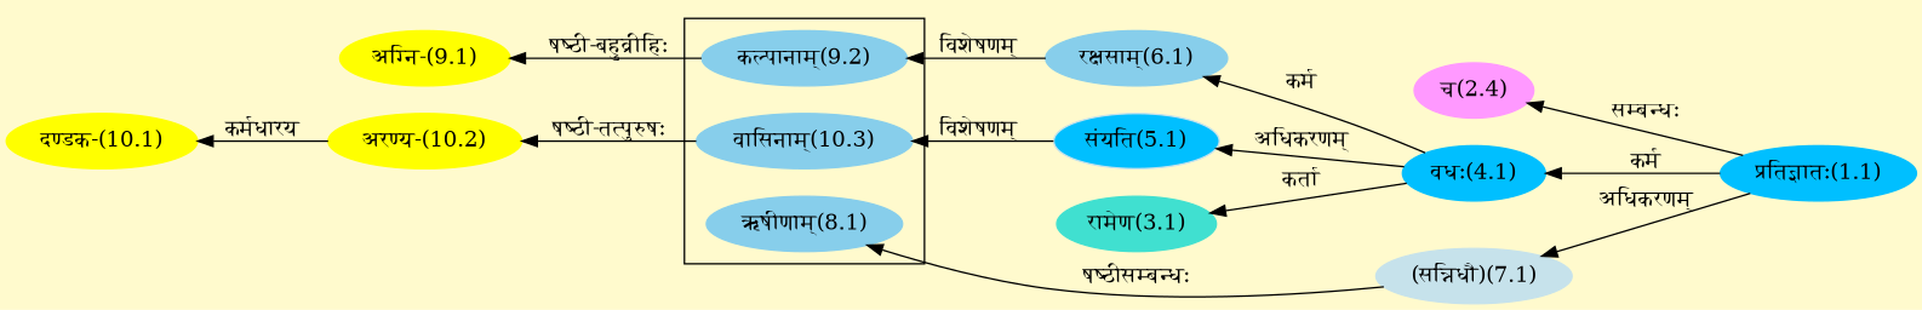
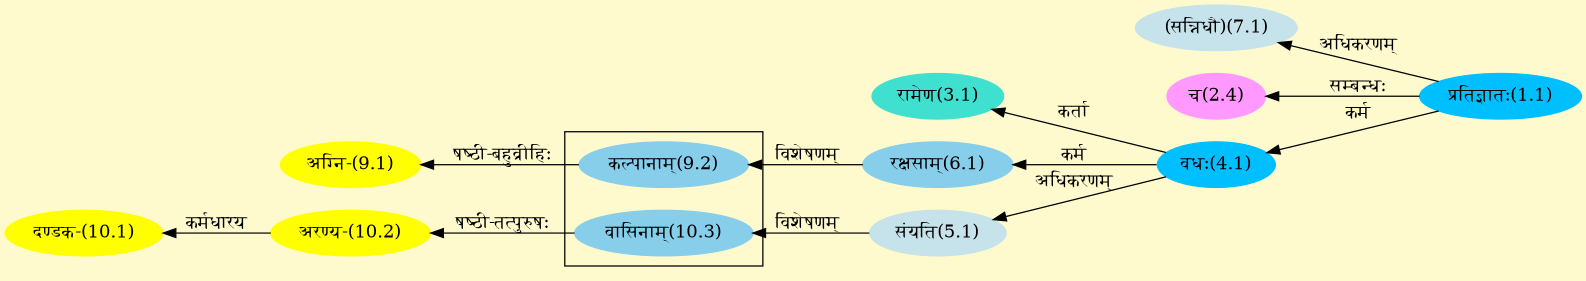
  digraph {
    bgcolor=lemonchiffon1
    compound=true
    rankdir=LR
    node [color="#87CEEB" style=filled]
    edge [dir=back]
    n1 [label="कल्पानाम्(9.2)"]
-   n2 [label="ऋषीणाम्(8.1)"]
    n3 [label="वासिनाम्(10.3)"]
    n4 [label="रक्षसाम्(6.1)"]
    n5 [color="#C6E2EB" label="(सन्निधौ)(7.1)"]
-   n6 [color="#C6E2EB" label="संयति(5.1)" fillcolor="#00BFFF"]
+   n6 [color="#C6E2EB" label="संयति(5.1)"]
    n7 [color="#00BFFF" label="प्रतिज्ञातः(1.1)"]
    n8 [color="#FF99FF" label="च(2.4)"]
    n9 [color="#40E0D0" label="रामेण(3.1)"]
    n10 [color="#00BFFF" label="वधः(4.1)"]
    n11 [color="#FFFF00" label="अग्नि-(9.1)"]
    n12 [color="#FFFF00" label="दण्डक-(10.1)"]
    n13 [color="#FFFF00" label="अरण्य-(10.2)"]
    subgraph cluster_1 {
      n1
-     n2
      n3
    }
    n1 -> n4 [label="विशेषणम्"]
-   n2 -> n5 [label="षष्ठीसम्बन्धः"]
    n3 -> n6 [label="विशेषणम्"]
    n4 -> n10 [label="कर्म"]
    n5 -> n7 [label="अधिकरणम्"]
    n6 -> n10 [label="अधिकरणम्"]
    n8 -> n7 [label="सम्बन्धः"]
    n9 -> n10 [label="कर्ता"]
    n10 -> n7 [label="कर्म"]
    n11 -> n1 [label="षष्ठी-बहुव्रीहिः"]
    n12 -> n13 [label="कर्मधारय"]
    n13 -> n3 [label="षष्ठी-तत्पुरुषः"]
  }
